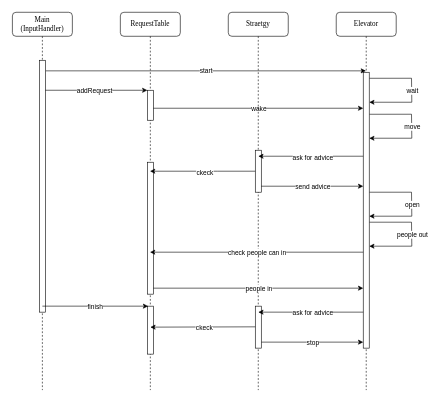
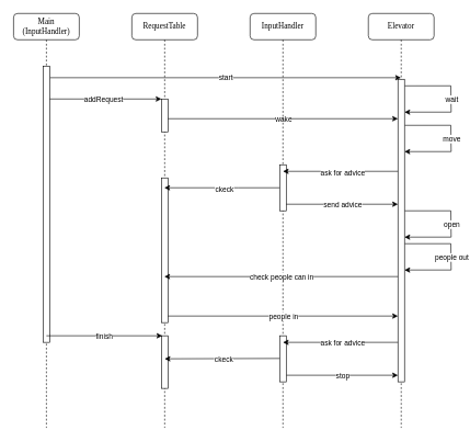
  <mxCell id="0" />
  <mxCell id="1" parent="0" />
  <mxCell id="2" value="RequestTable" style="shape=umlLifeline;perimeter=lifelinePerimeter;whiteSpace=wrap;html=1;container=1;collapsible=0;recursiveResize=0;outlineConnect=0;rounded=1;shadow=0;comic=0;labelBackgroundColor=none;strokeWidth=1;fontFamily=Verdana;fontSize=12;align=center;" parent="1" vertex="1"><mxGeometry x="200" y="20" width="100" height="630" as="geometry" /></mxCell>
  <mxCell id="3" value="" style="html=1;points=[];perimeter=orthogonalPerimeter;outlineConnect=0;targetShapes=umlLifeline;portConstraint=eastwest;newEdgeStyle={&quot;edgeStyle&quot;:&quot;elbowEdgeStyle&quot;,&quot;elbow&quot;:&quot;vertical&quot;,&quot;curved&quot;:0,&quot;rounded&quot;:0};" vertex="1" parent="2"><mxGeometry x="45" y="130" width="10" height="50" as="geometry" /></mxCell>
  <mxCell id="4" value="" style="endArrow=classic;html=1;rounded=0;" edge="1" parent="2" target="18"><mxGeometry relative="1" as="geometry"><mxPoint x="55" y="160" as="sourcePoint" /><mxPoint x="155" y="160" as="targetPoint" /></mxGeometry></mxCell>
  <mxCell id="5" value="wake" style="edgeLabel;resizable=0;html=1;align=center;verticalAlign=middle;" connectable="0" vertex="1" parent="4"><mxGeometry relative="1" as="geometry" /></mxCell>
  <mxCell id="6" value="" style="html=1;points=[];perimeter=orthogonalPerimeter;outlineConnect=0;targetShapes=umlLifeline;portConstraint=eastwest;newEdgeStyle={&quot;edgeStyle&quot;:&quot;elbowEdgeStyle&quot;,&quot;elbow&quot;:&quot;vertical&quot;,&quot;curved&quot;:0,&quot;rounded&quot;:0};" vertex="1" parent="2"><mxGeometry x="45" y="250" width="10" height="220" as="geometry" /></mxCell>
  <mxCell id="7" value="" style="html=1;points=[];perimeter=orthogonalPerimeter;outlineConnect=0;targetShapes=umlLifeline;portConstraint=eastwest;newEdgeStyle={&quot;edgeStyle&quot;:&quot;elbowEdgeStyle&quot;,&quot;elbow&quot;:&quot;vertical&quot;,&quot;curved&quot;:0,&quot;rounded&quot;:0};" vertex="1" parent="2"><mxGeometry x="45" y="490" width="10" height="80" as="geometry" /></mxCell>
  <mxCell id="8" value="" style="endArrow=classic;html=1;rounded=0;exitX=0.867;exitY=0.119;exitDx=0;exitDy=0;exitPerimeter=0;" edge="1" parent="2"><mxGeometry relative="1" as="geometry"><mxPoint x="-131.33" y="130.0" as="sourcePoint" /><mxPoint x="45" y="130.02" as="targetPoint" /></mxGeometry></mxCell>
  <mxCell id="9" value="addRequest" style="edgeLabel;resizable=0;html=1;align=center;verticalAlign=middle;" connectable="0" vertex="1" parent="8"><mxGeometry relative="1" as="geometry" /></mxCell>
- <mxCell id="10" value="Straetgy" style="shape=umlLifeline;perimeter=lifelinePerimeter;whiteSpace=wrap;html=1;container=1;collapsible=0;recursiveResize=0;outlineConnect=0;rounded=1;shadow=0;comic=0;labelBackgroundColor=none;strokeWidth=1;fontFamily=Verdana;fontSize=12;align=center;" parent="1" vertex="1"><mxGeometry x="380" y="20" width="100" height="630" as="geometry" /></mxCell>
+ <mxCell id="10" value="InputHandler" style="shape=umlLifeline;perimeter=lifelinePerimeter;whiteSpace=wrap;html=1;container=1;collapsible=0;recursiveResize=0;outlineConnect=0;rounded=1;shadow=0;comic=0;labelBackgroundColor=none;strokeWidth=1;fontFamily=Verdana;fontSize=12;align=center;" parent="1" vertex="1"><mxGeometry x="380" y="20" width="100" height="630" as="geometry" /></mxCell>
  <mxCell id="11" value="" style="html=1;points=[];perimeter=orthogonalPerimeter;outlineConnect=0;targetShapes=umlLifeline;portConstraint=eastwest;newEdgeStyle={&quot;edgeStyle&quot;:&quot;elbowEdgeStyle&quot;,&quot;elbow&quot;:&quot;vertical&quot;,&quot;curved&quot;:0,&quot;rounded&quot;:0};" vertex="1" parent="10"><mxGeometry x="45" y="230" width="10" height="70" as="geometry" /></mxCell>
  <mxCell id="12" value="" style="endArrow=classic;html=1;rounded=0;" edge="1" parent="10"><mxGeometry relative="1" as="geometry"><mxPoint x="55" y="550" as="sourcePoint" /><mxPoint x="225" y="550" as="targetPoint" /></mxGeometry></mxCell>
  <mxCell id="13" value="stop" style="edgeLabel;resizable=0;html=1;align=center;verticalAlign=middle;" connectable="0" vertex="1" parent="12"><mxGeometry relative="1" as="geometry" /></mxCell>
  <mxCell id="14" value="" style="html=1;points=[];perimeter=orthogonalPerimeter;outlineConnect=0;targetShapes=umlLifeline;portConstraint=eastwest;newEdgeStyle={&quot;edgeStyle&quot;:&quot;elbowEdgeStyle&quot;,&quot;elbow&quot;:&quot;vertical&quot;,&quot;curved&quot;:0,&quot;rounded&quot;:0};" vertex="1" parent="10"><mxGeometry x="45" y="490" width="10" height="70" as="geometry" /></mxCell>
  <mxCell id="15" style="edgeStyle=elbowEdgeStyle;rounded=0;orthogonalLoop=1;jettySize=auto;html=1;elbow=vertical;curved=0;" edge="1" parent="10"><mxGeometry relative="1" as="geometry"><mxPoint x="45" y="524.5" as="sourcePoint" /><mxPoint x="-130" y="524.5" as="targetPoint" /></mxGeometry></mxCell>
  <mxCell id="16" value="ckeck" style="edgeLabel;html=1;align=center;verticalAlign=middle;resizable=0;points=[];" vertex="1" connectable="0" parent="15"><mxGeometry x="-0.028" y="1" relative="1" as="geometry"><mxPoint as="offset" /></mxGeometry></mxCell>
  <mxCell id="17" value="Elevator" style="shape=umlLifeline;perimeter=lifelinePerimeter;whiteSpace=wrap;html=1;container=1;collapsible=0;recursiveResize=0;outlineConnect=0;rounded=1;shadow=0;comic=0;labelBackgroundColor=none;strokeWidth=1;fontFamily=Verdana;fontSize=12;align=center;" parent="1" vertex="1"><mxGeometry x="560" y="20" width="100" height="630" as="geometry" /></mxCell>
  <mxCell id="18" value="" style="html=1;points=[];perimeter=orthogonalPerimeter;outlineConnect=0;targetShapes=umlLifeline;portConstraint=eastwest;newEdgeStyle={&quot;edgeStyle&quot;:&quot;elbowEdgeStyle&quot;,&quot;elbow&quot;:&quot;vertical&quot;,&quot;curved&quot;:0,&quot;rounded&quot;:0};" vertex="1" parent="17"><mxGeometry x="45" y="100" width="10" height="460" as="geometry" /></mxCell>
  <mxCell id="19" value="" style="endArrow=classic;html=1;rounded=0;" edge="1" parent="17"><mxGeometry relative="1" as="geometry"><mxPoint x="45" y="240" as="sourcePoint" /><mxPoint x="-130" y="240" as="targetPoint" /></mxGeometry></mxCell>
  <mxCell id="20" value="ask for advice" style="edgeLabel;html=1;align=center;verticalAlign=middle;resizable=0;points=[];" vertex="1" connectable="0" parent="19"><mxGeometry x="-0.025" y="1" relative="1" as="geometry"><mxPoint as="offset" /></mxGeometry></mxCell>
  <mxCell id="21" value="" style="endArrow=classic;html=1;rounded=0;" edge="1" parent="17" source="11"><mxGeometry relative="1" as="geometry"><mxPoint x="-120" y="290" as="sourcePoint" /><mxPoint x="45" y="290" as="targetPoint" /></mxGeometry></mxCell>
  <mxCell id="22" value="send advice" style="edgeLabel;resizable=0;html=1;align=center;verticalAlign=middle;" connectable="0" vertex="1" parent="21"><mxGeometry relative="1" as="geometry" /></mxCell>
  <mxCell id="23" value="" style="endArrow=classic;html=1;rounded=0;exitX=0.5;exitY=0.174;exitDx=0;exitDy=0;exitPerimeter=0;" edge="1" parent="17"><mxGeometry width="50" height="50" relative="1" as="geometry"><mxPoint x="55.5" y="300.04" as="sourcePoint" /><mxPoint x="55" y="340" as="targetPoint" /><Array as="points"><mxPoint x="125.5" y="300" /><mxPoint x="126" y="340" /></Array></mxGeometry></mxCell>
  <mxCell id="24" value="open" style="edgeLabel;html=1;align=center;verticalAlign=middle;resizable=0;points=[];" vertex="1" connectable="0" parent="23"><mxGeometry x="0.002" y="1" relative="1" as="geometry"><mxPoint as="offset" /></mxGeometry></mxCell>
  <mxCell id="25" value="" style="endArrow=classic;html=1;rounded=0;exitX=0.5;exitY=0.174;exitDx=0;exitDy=0;exitPerimeter=0;" edge="1" parent="17"><mxGeometry width="50" height="50" relative="1" as="geometry"><mxPoint x="55.5" y="350.04" as="sourcePoint" /><mxPoint x="55" y="390" as="targetPoint" /><Array as="points"><mxPoint x="125.5" y="350" /><mxPoint x="126" y="390" /></Array></mxGeometry></mxCell>
  <mxCell id="26" value="people out" style="edgeLabel;html=1;align=center;verticalAlign=middle;resizable=0;points=[];" vertex="1" connectable="0" parent="25"><mxGeometry x="0.002" y="1" relative="1" as="geometry"><mxPoint as="offset" /></mxGeometry></mxCell>
  <mxCell id="27" value="" style="endArrow=classic;html=1;rounded=0;" edge="1" parent="17" target="2"><mxGeometry relative="1" as="geometry"><mxPoint x="45" y="400" as="sourcePoint" /><mxPoint x="-45" y="400" as="targetPoint" /></mxGeometry></mxCell>
  <mxCell id="28" value="check people can in" style="edgeLabel;resizable=0;html=1;align=center;verticalAlign=middle;" connectable="0" vertex="1" parent="27"><mxGeometry relative="1" as="geometry" /></mxCell>
  <mxCell id="29" value="" style="endArrow=classic;html=1;rounded=0;exitX=0.5;exitY=0.174;exitDx=0;exitDy=0;exitPerimeter=0;" edge="1" parent="17"><mxGeometry width="50" height="50" relative="1" as="geometry"><mxPoint x="55.5" y="110.04" as="sourcePoint" /><mxPoint x="55" y="150" as="targetPoint" /><Array as="points"><mxPoint x="125.5" y="110" /><mxPoint x="126" y="150" /></Array></mxGeometry></mxCell>
  <mxCell id="30" value="wait" style="edgeLabel;html=1;align=center;verticalAlign=middle;resizable=0;points=[];" vertex="1" connectable="0" parent="29"><mxGeometry x="0.002" y="1" relative="1" as="geometry"><mxPoint as="offset" /></mxGeometry></mxCell>
  <mxCell id="31" value="Main&lt;br&gt;(InputHandler)" style="shape=umlLifeline;perimeter=lifelinePerimeter;whiteSpace=wrap;html=1;container=1;collapsible=0;recursiveResize=0;outlineConnect=0;rounded=1;shadow=0;comic=0;labelBackgroundColor=none;strokeWidth=1;fontFamily=Verdana;fontSize=12;align=center;" parent="1" vertex="1"><mxGeometry x="20" y="20" width="100" height="630" as="geometry" /></mxCell>
  <mxCell id="32" value="" style="html=1;points=[];perimeter=orthogonalPerimeter;rounded=0;shadow=0;comic=0;labelBackgroundColor=none;strokeWidth=1;fontFamily=Verdana;fontSize=12;align=center;" parent="31" vertex="1"><mxGeometry x="45" y="80" width="10" height="420" as="geometry" /></mxCell>
  <mxCell id="33" value="" style="endArrow=classic;html=1;rounded=0;exitX=1.067;exitY=0.042;exitDx=0;exitDy=0;exitPerimeter=0;" edge="1" parent="1" source="32" target="17"><mxGeometry relative="1" as="geometry"><mxPoint x="150" y="120" as="sourcePoint" /><mxPoint x="170" y="120" as="targetPoint" /></mxGeometry></mxCell>
  <mxCell id="34" value="start" style="edgeLabel;resizable=0;html=1;align=center;verticalAlign=middle;" connectable="0" vertex="1" parent="33"><mxGeometry relative="1" as="geometry"><mxPoint as="offset" /></mxGeometry></mxCell>
  <mxCell id="35" value="" style="endArrow=classic;html=1;rounded=0;exitX=0.5;exitY=0.174;exitDx=0;exitDy=0;exitPerimeter=0;" edge="1" parent="1" target="18"><mxGeometry width="50" height="50" relative="1" as="geometry"><mxPoint x="615.5" y="190.04" as="sourcePoint" /><mxPoint x="615" y="250" as="targetPoint" /><Array as="points"><mxPoint x="685.5" y="190" /><mxPoint x="686" y="230" /></Array></mxGeometry></mxCell>
  <mxCell id="36" value="move" style="edgeLabel;html=1;align=center;verticalAlign=middle;resizable=0;points=[];" vertex="1" connectable="0" parent="35"><mxGeometry x="0.002" y="1" relative="1" as="geometry"><mxPoint as="offset" /></mxGeometry></mxCell>
  <mxCell id="37" style="edgeStyle=elbowEdgeStyle;rounded=0;orthogonalLoop=1;jettySize=auto;html=1;elbow=vertical;curved=0;" edge="1" parent="1" source="11" target="2"><mxGeometry relative="1" as="geometry" /></mxCell>
  <mxCell id="38" value="ckeck" style="edgeLabel;html=1;align=center;verticalAlign=middle;resizable=0;points=[];" vertex="1" connectable="0" parent="37"><mxGeometry x="-0.028" y="1" relative="1" as="geometry"><mxPoint as="offset" /></mxGeometry></mxCell>
  <mxCell id="39" value="" style="endArrow=classic;html=1;rounded=0;" edge="1" parent="1"><mxGeometry relative="1" as="geometry"><mxPoint x="255" y="480" as="sourcePoint" /><mxPoint x="605" y="480" as="targetPoint" /></mxGeometry></mxCell>
  <mxCell id="40" value="people in" style="edgeLabel;resizable=0;html=1;align=center;verticalAlign=middle;" connectable="0" vertex="1" parent="39"><mxGeometry relative="1" as="geometry" /></mxCell>
  <mxCell id="41" value="" style="endArrow=classic;html=1;rounded=0;exitX=0.867;exitY=0.119;exitDx=0;exitDy=0;exitPerimeter=0;" edge="1" parent="1"><mxGeometry relative="1" as="geometry"><mxPoint x="70" y="510" as="sourcePoint" /><mxPoint x="246.33" y="510.02" as="targetPoint" /></mxGeometry></mxCell>
  <mxCell id="42" value="finish" style="edgeLabel;resizable=0;html=1;align=center;verticalAlign=middle;" connectable="0" vertex="1" parent="41"><mxGeometry relative="1" as="geometry" /></mxCell>
  <mxCell id="43" value="" style="endArrow=classic;html=1;rounded=0;" edge="1" parent="1"><mxGeometry relative="1" as="geometry"><mxPoint x="605" y="520" as="sourcePoint" /><mxPoint x="430" y="520" as="targetPoint" /></mxGeometry></mxCell>
  <mxCell id="44" value="ask for advice" style="edgeLabel;html=1;align=center;verticalAlign=middle;resizable=0;points=[];" vertex="1" connectable="0" parent="43"><mxGeometry x="-0.025" y="1" relative="1" as="geometry"><mxPoint as="offset" /></mxGeometry></mxCell>
